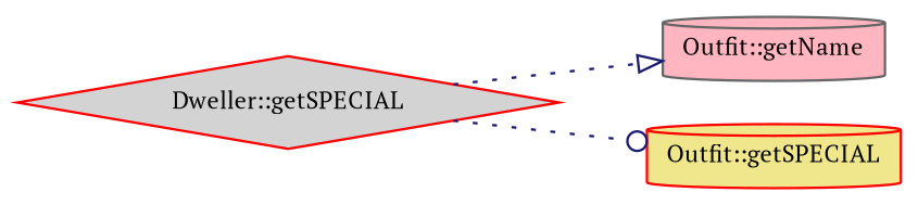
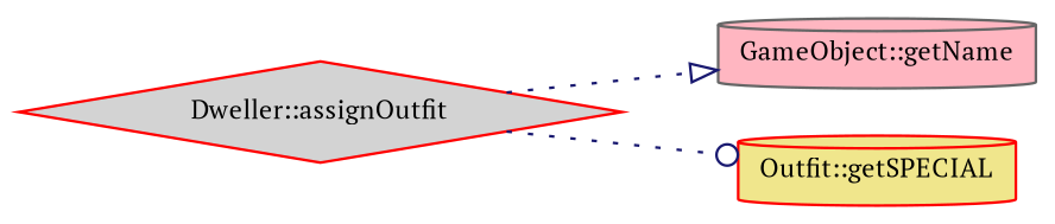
  digraph {
    fontname="PT Serif"
    rankdir=LR
    node [color=red fontname="PT Serif" fontsize=10 shape=cylinder style=filled]
    edge [color=midnightblue fontname="PT Serif" fontsize=10 labelfontname=Helvetica labelfontsize=10 style=dotted]
-   n1 [fillcolor=lightgrey fontcolor=black height=0.2 label="Dweller::getSPECIAL" shape=diamond width=0.4]
-   n2 [color=gray40 fillcolor=lightpink height=0.2 label="Outfit::getName" width=0.4]
+   n1 [fillcolor=lightgrey fontcolor=black height=0.2 label="Dweller::assignOutfit" shape=diamond width=0.4]
+   n2 [color=gray40 fillcolor=lightpink height=0.2 label="GameObject::getName" width=0.4]
    n3 [fillcolor=khaki height=0.2 label="Outfit::getSPECIAL" width=0.4]
    n1 -> n2 [arrowhead=onormal]
    n1 -> n3 [arrowhead=odot]
  }
